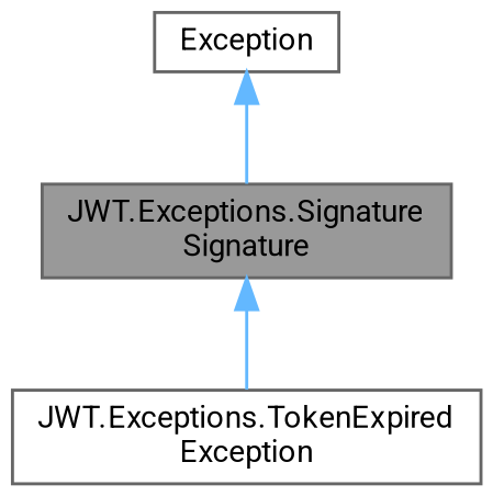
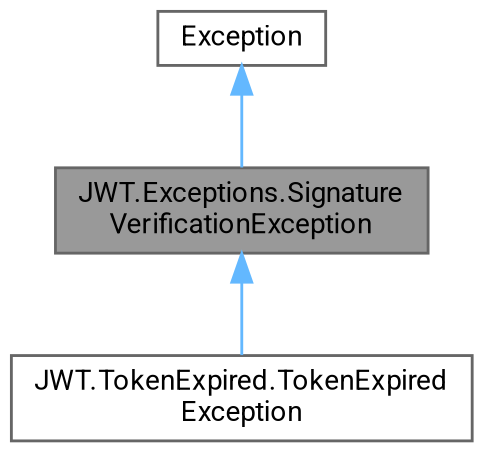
  digraph {
    fontname=Roboto
    node [color=gray40 fillcolor=white fontname=Roboto fontsize=10 shape=box style=filled]
    edge [color=steelblue1 dir=back fontname=Roboto fontsize=10 labelfontname=Helvetica labelfontsize=10 style=solid]
-   n1 [fillcolor=grey60 fontcolor=black height=0.2 label="JWT.Exceptions.Signature\lSignature" width=0.4]
-   n2 [height=0.2 label="JWT.Exceptions.TokenExpired\lException" width=0.4]
+   n1 [fillcolor=grey60 fontcolor=black height=0.2 label="JWT.Exceptions.Signature\lVerificationException" width=0.4]
+   n2 [height=0.2 label="JWT.TokenExpired.TokenExpired\lException" width=0.4]
    n3 [height=0.2 label=Exception width=0.4]
    n1 -> n2
    n3 -> n1
  }
